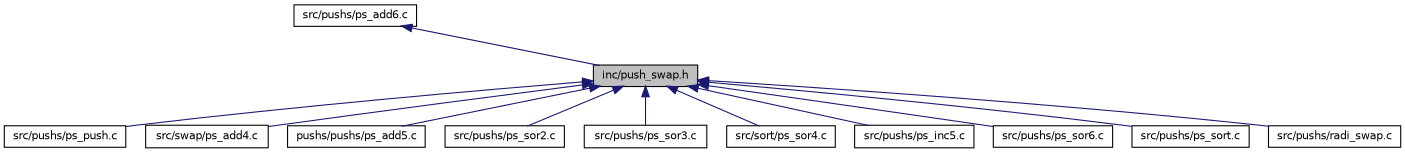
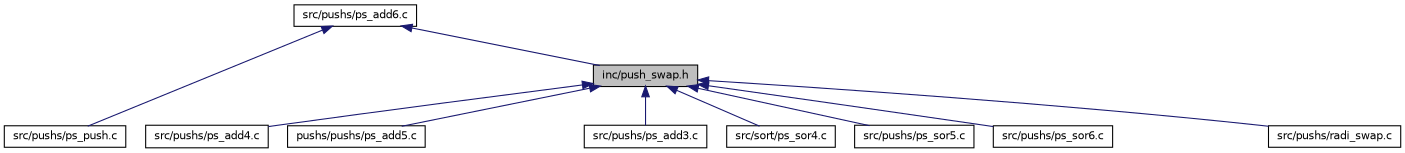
  digraph {
    node [color=black fillcolor=white fontname=Helvetica fontsize=10 shape=record style=filled]
    edge [color=midnightblue dir=back fontname=Helvetica fontsize=10 labelfontname=Helvetica labelfontsize=10 style=solid]
    n1 [fillcolor=grey75 fontcolor=black height=0.2 label="inc/push_swap.h" width=0.4]
-   n2 [height=0.2 label="src/swap/ps_add4.c" width=0.4]
+   n2 [height=0.2 label="src/pushs/ps_add4.c" width=0.4]
    n3 [height=0.2 label="pushs/pushs/ps_add5.c" width=0.4]
    n4 [height=0.2 label="src/pushs/ps_push.c" width=0.4]
-   n5 [height=0.2 label="src/pushs/ps_sor2.c" width=0.4]
-   n6 [height=0.2 label="src/pushs/ps_sor3.c" width=0.4]
+   n6 [height=0.2 label="src/pushs/ps_add3.c" width=0.4]
    n7 [height=0.2 label="src/sort/ps_sor4.c" width=0.4]
-   n8 [height=0.2 label="src/pushs/ps_inc5.c" width=0.4]
+   n8 [height=0.2 label="src/pushs/ps_sor5.c" width=0.4]
    n9 [height=0.2 label="src/pushs/ps_sor6.c" width=0.4]
-   n10 [height=0.2 label="src/pushs/ps_sort.c" width=0.4]
    n11 [height=0.2 label="src/pushs/radi_swap.c" width=0.4]
    n12 [height=0.2 label="src/pushs/ps_add6.c" width=0.4]
    n1 -> n2
    n1 -> n3
-   n1 -> n4
-   n1 -> n5
+   n12 -> n4
    n1 -> n6
    n1 -> n7
    n1 -> n8
    n1 -> n9
-   n1 -> n10
    n1 -> n11
    n12 -> n1
  }
